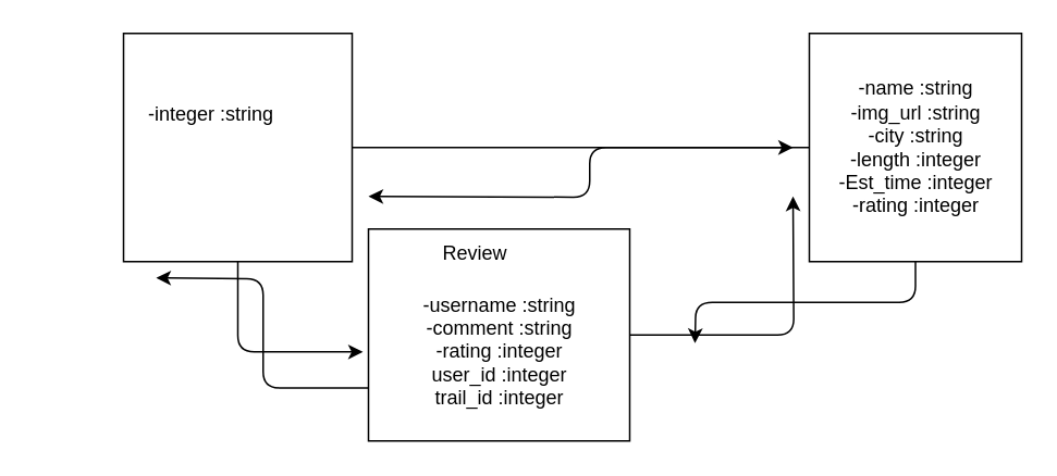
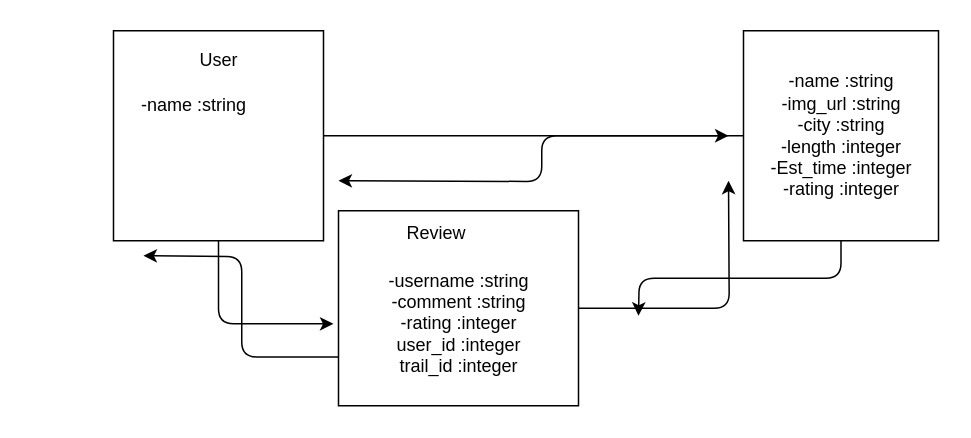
  <mxCell id="0" />
  <mxCell id="1" parent="0" />
  <mxCell id="2" style="edgeStyle=orthogonalEdgeStyle;html=1;exitX=0.5;exitY=1;exitDx=0;exitDy=0;entryX=-0.021;entryY=0.58;entryDx=0;entryDy=0;entryPerimeter=0;" edge="1" parent="1" source="4" target="7"><mxGeometry relative="1" as="geometry" /></mxCell>
  <mxCell id="3" style="edgeStyle=orthogonalEdgeStyle;html=1;exitX=1;exitY=0.5;exitDx=0;exitDy=0;" edge="1" parent="1" source="4"><mxGeometry relative="1" as="geometry"><mxPoint x="485" y="90" as="targetPoint" /></mxGeometry></mxCell>
  <mxCell id="4" value="" style="whiteSpace=wrap;html=1;" vertex="1" parent="1"><mxGeometry x="75" y="20" width="140" height="140" as="geometry" /></mxCell>
  <mxCell id="5" style="edgeStyle=orthogonalEdgeStyle;html=1;" edge="1" parent="1" source="7"><mxGeometry relative="1" as="geometry"><mxPoint x="485" y="120" as="targetPoint" /></mxGeometry></mxCell>
  <mxCell id="6" style="edgeStyle=orthogonalEdgeStyle;html=1;exitX=0;exitY=0.75;exitDx=0;exitDy=0;" edge="1" parent="1" source="7"><mxGeometry relative="1" as="geometry"><mxPoint x="95" y="170" as="targetPoint" /></mxGeometry></mxCell>
  <mxCell id="7" value="" style="whiteSpace=wrap;html=1;" vertex="1" parent="1"><mxGeometry x="225" y="140" width="160" height="130" as="geometry" /></mxCell>
  <mxCell id="8" style="edgeStyle=orthogonalEdgeStyle;html=1;exitX=0.5;exitY=1;exitDx=0;exitDy=0;" edge="1" parent="1" source="10"><mxGeometry relative="1" as="geometry"><mxPoint x="425" y="210" as="targetPoint" /></mxGeometry></mxCell>
  <mxCell id="9" style="edgeStyle=orthogonalEdgeStyle;html=1;exitX=0;exitY=0.5;exitDx=0;exitDy=0;" edge="1" parent="1" source="10"><mxGeometry relative="1" as="geometry"><mxPoint x="225" y="120" as="targetPoint" /></mxGeometry></mxCell>
  <mxCell id="10" value="" style="whiteSpace=wrap;html=1;" vertex="1" parent="1"><mxGeometry x="495" y="20" width="130" height="140" as="geometry" /></mxCell>
+ <mxCell id="11" value="User" style="text;html=1;resizable=0;autosize=1;align=center;verticalAlign=middle;points=[];fillColor=none;strokeColor=none;rounded=0;" vertex="1" parent="1"><mxGeometry x="125" y="30" width="40" height="20" as="geometry" /></mxCell>
  <mxCell id="12" value="Review" style="text;html=1;resizable=0;autosize=1;align=center;verticalAlign=middle;points=[];fillColor=none;strokeColor=none;rounded=0;" vertex="1" parent="1"><mxGeometry x="265" y="145" width="50" height="20" as="geometry" /></mxCell>
- <mxCell id="13" value="&amp;nbsp; &amp;nbsp; &amp;nbsp; &amp;nbsp; &amp;nbsp; &amp;nbsp; &amp;nbsp; &amp;nbsp; &amp;nbsp; &amp;nbsp; -integer :string&lt;br&gt;" style="text;html=1;resizable=0;autosize=1;align=center;verticalAlign=middle;points=[];fillColor=none;strokeColor=none;rounded=0;" vertex="1" parent="1"><mxGeometry x="20" y="60" width="150" height="20" as="geometry" /></mxCell>
+ <mxCell id="13" value="&amp;nbsp; &amp;nbsp; &amp;nbsp; &amp;nbsp; &amp;nbsp; &amp;nbsp; &amp;nbsp; &amp;nbsp; &amp;nbsp; &amp;nbsp; -name :string&lt;br&gt;" style="text;html=1;resizable=0;autosize=1;align=center;verticalAlign=middle;points=[];fillColor=none;strokeColor=none;rounded=0;" vertex="1" parent="1"><mxGeometry x="20" y="60" width="150" height="20" as="geometry" /></mxCell>
  <mxCell id="14" value="-username :string&lt;br&gt;-comment :string&lt;br&gt;-rating :integer&lt;br&gt;user_id :integer&lt;br&gt;trail_id :integer" style="text;html=1;resizable=0;autosize=1;align=center;verticalAlign=middle;points=[];fillColor=none;strokeColor=none;rounded=0;" vertex="1" parent="1"><mxGeometry x="250" y="175" width="110" height="80" as="geometry" /></mxCell>
  <mxCell id="15" value="-name :string&lt;br&gt;-img_url :string&lt;br&gt;-city :string&lt;br&gt;-length :integer&lt;br&gt;-Est_time :integer&lt;br&gt;-rating :integer&lt;br&gt;" style="text;html=1;resizable=0;autosize=1;align=center;verticalAlign=middle;points=[];fillColor=none;strokeColor=none;rounded=0;" vertex="1" parent="1"><mxGeometry x="505" y="45" width="110" height="90" as="geometry" /></mxCell>
